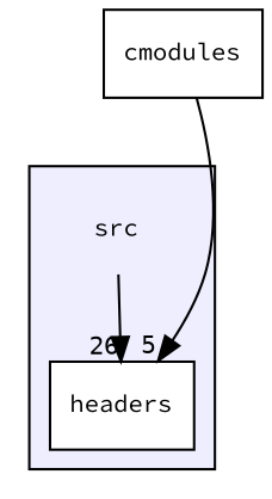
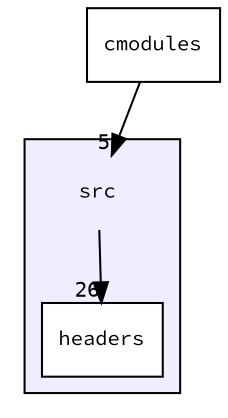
  digraph {
    compound=true
    fontname="Source Code Pro"
    node [fontname="Source Code Pro" fontsize=10 shape=box]
    edge [fontname="Source Code Pro" labeldistance=1.5 labelfontname=Helvetica labelfontsize=10]
    n1 [label=src shape=plaintext]
    n2 [color=black fillcolor=white label=headers style=filled]
    n3 [label=cmodules]
    subgraph cluster_1 {
      bgcolor="#eeeeff"
      pencolor=black
      n1
      n2
    }
    n1 -> n2 [headlabel=26]
-   n3 -> n2 [headlabel=5]
+   n3 -> n1 [headlabel=5]
  }
